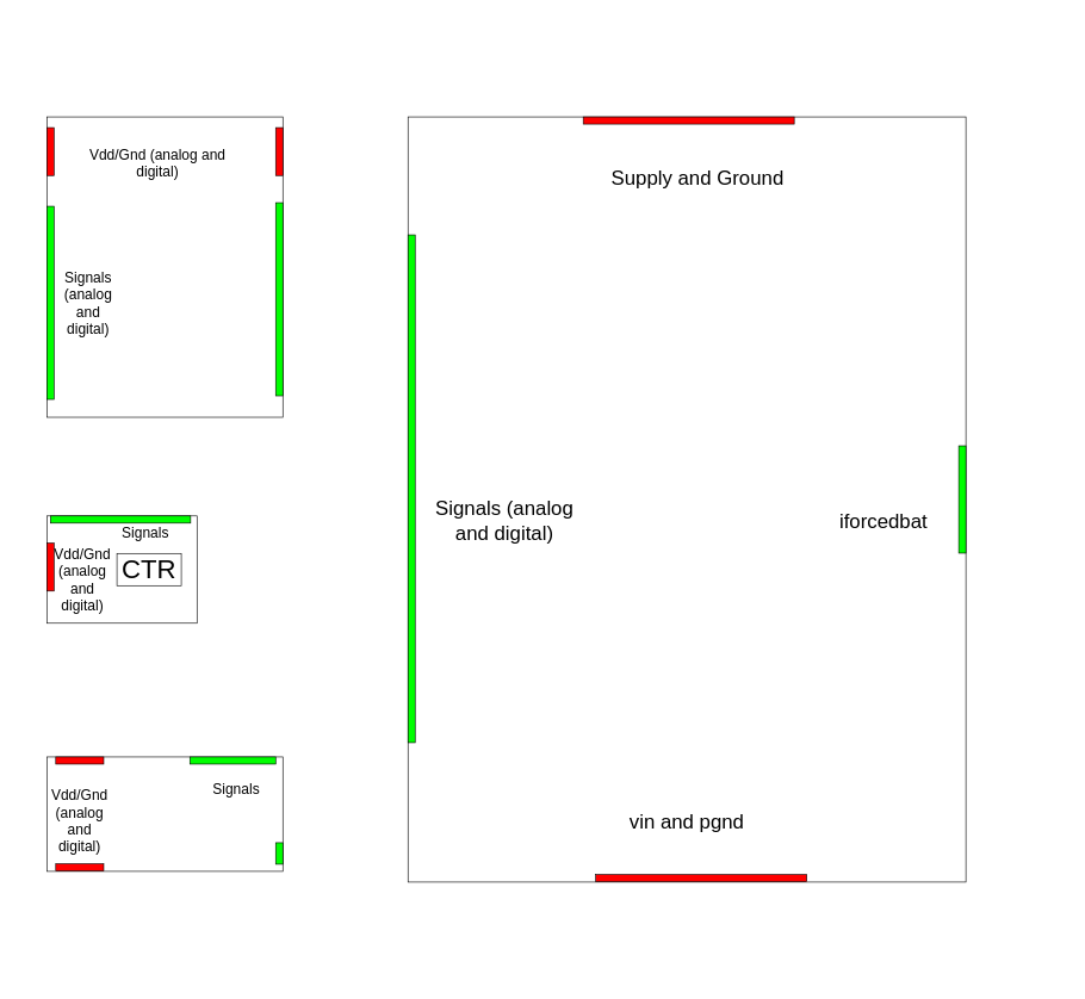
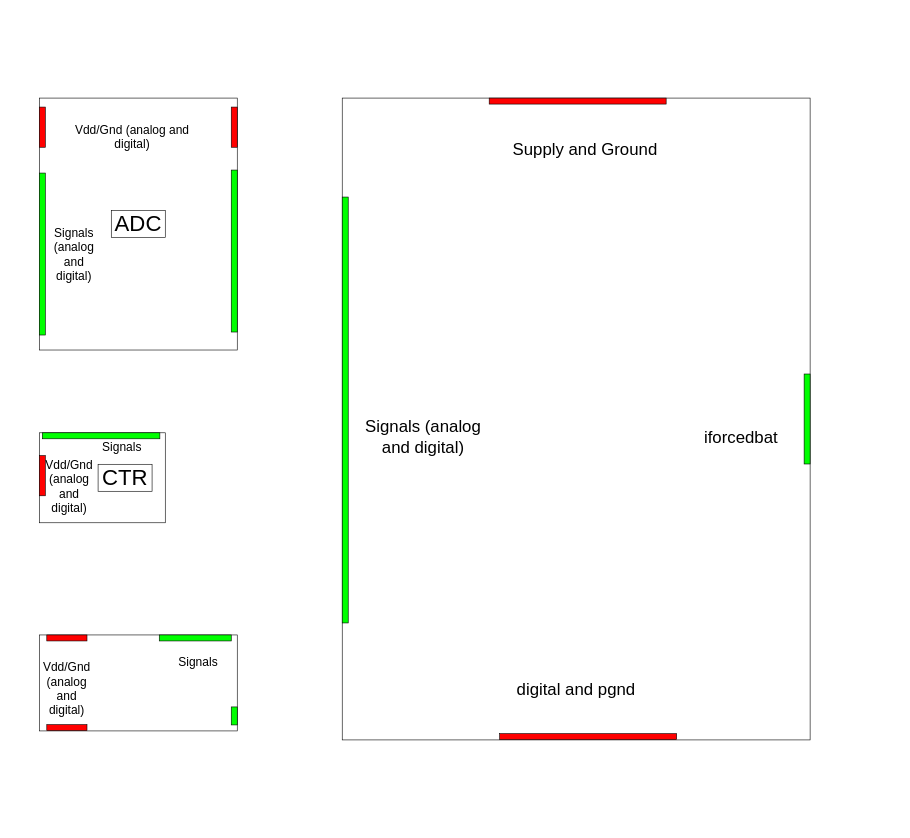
  <mxCell id="0" />
  <mxCell id="1" parent="0" />
  <mxCell id="2" value="" style="rounded=0;whiteSpace=wrap;html=1;rotation=90;" vertex="1" parent="1"><mxGeometry x="425" y="308" width="1070" height="780" as="geometry" /></mxCell>
  <mxCell id="3" value="Supply and Ground " style="text;html=1;align=center;verticalAlign=middle;whiteSpace=wrap;rounded=0;fontSize=28;" vertex="1" parent="1"><mxGeometry x="845" y="168" width="260" height="160" as="geometry" /></mxCell>
  <mxCell id="4" value="iforcedbat" style="text;html=1;align=center;verticalAlign=middle;whiteSpace=wrap;rounded=0;fontSize=28;" vertex="1" parent="1"><mxGeometry x="1125" width="220" height="160" as="geometry" y="648" /></mxCell>
  <mxCell id="5" value="Signals (analog and digital)" style="text;html=1;align=center;verticalAlign=middle;whiteSpace=wrap;rounded=0;fontSize=28;" vertex="1" parent="1"><mxGeometry x="595" width="220" height="160" as="geometry" y="648" /></mxCell>
- <mxCell id="6" value="vin and pgnd" style="text;html=1;align=center;verticalAlign=middle;whiteSpace=wrap;rounded=0;fontSize=28;" vertex="1" parent="1"><mxGeometry x="850" y="1068" width="220" height="160" as="geometry" /></mxCell>
+ <mxCell id="6" value="digital and pgnd" style="text;html=1;align=center;verticalAlign=middle;whiteSpace=wrap;rounded=0;fontSize=28;" vertex="1" parent="1"><mxGeometry x="850" y="1068" width="220" height="160" as="geometry" /></mxCell>
  <mxCell id="7" value="" style="rounded=0;whiteSpace=wrap;html=1;fillColor=#00FF00;" vertex="1" parent="1"><mxGeometry x="570" y="328" width="10" height="710" as="geometry" /></mxCell>
  <mxCell id="8" value="" style="rounded=0;whiteSpace=wrap;html=1;fillColor=#00FF00;" vertex="1" parent="1"><mxGeometry x="1340" y="623" width="10" height="150" as="geometry" /></mxCell>
  <mxCell id="9" value="" style="rounded=0;whiteSpace=wrap;html=1;fillColor=#FF0000;rotation=90;" vertex="1" parent="1"><mxGeometry x="957.5" y="20.5" width="10" height="295" as="geometry" /></mxCell>
  <mxCell id="10" value="" style="rounded=0;whiteSpace=wrap;html=1;fillColor=#FF0000;rotation=90;" vertex="1" parent="1"><mxGeometry x="975" y="1080" width="10" height="295" as="geometry" /></mxCell>
  <mxCell id="11" value="" style="rounded=0;whiteSpace=wrap;html=1;" vertex="1" parent="1"><mxGeometry x="65" y="1058" width="330" height="160" as="geometry" /></mxCell>
  <mxCell id="12" value="" style="rounded=0;whiteSpace=wrap;html=1;fillColor=#FF0000;rotation=90;" vertex="1" parent="1"><mxGeometry x="106" y="1029.5" width="10" height="67" as="geometry" /></mxCell>
  <mxCell id="13" value="" style="rounded=0;whiteSpace=wrap;html=1;fillColor=#FF0000;rotation=90;" vertex="1" parent="1"><mxGeometry x="106" y="1179" width="10" height="67" as="geometry" /></mxCell>
  <mxCell id="14" value="" style="rounded=0;whiteSpace=wrap;html=1;fillColor=#00FF00;rotation=90;" vertex="1" parent="1"><mxGeometry x="320" y="1003" width="10" height="120" as="geometry" /></mxCell>
  <mxCell id="15" value="" style="rounded=0;whiteSpace=wrap;html=1;fillColor=#00FF00;rotation=0;" vertex="1" parent="1"><mxGeometry x="385" y="1178" width="10" height="30" as="geometry" /></mxCell>
  <mxCell id="16" value="Vdd/Gnd (analog and digital)" style="text;html=1;align=center;verticalAlign=middle;whiteSpace=wrap;rounded=0;fontSize=20;" vertex="1" parent="1"><mxGeometry x="71" y="1098" width="80" height="97.5" as="geometry" /></mxCell>
  <mxCell id="17" value="Signals" style="text;html=1;align=center;verticalAlign=middle;whiteSpace=wrap;rounded=0;fontSize=20;" vertex="1" parent="1"><mxGeometry x="290" y="1068" width="80" height="67.5" as="geometry" /></mxCell>
  <mxCell id="18" value="" style="rounded=0;whiteSpace=wrap;html=1;" vertex="1" parent="1"><mxGeometry x="65" y="721" width="210" height="150" as="geometry" /></mxCell>
  <mxCell id="19" value="CTR" style="text;html=1;align=center;verticalAlign=middle;whiteSpace=wrap;rounded=0;fontSize=37;strokeColor=default;" vertex="1" parent="1"><mxGeometry x="163" y="773.5" width="90" height="45" as="geometry" /></mxCell>
  <mxCell id="20" value="" style="rounded=0;whiteSpace=wrap;html=1;fillColor=#00FF00;rotation=90;" vertex="1" parent="1"><mxGeometry x="163" y="628" width="10" height="196" as="geometry" /></mxCell>
  <mxCell id="21" value="" style="rounded=0;whiteSpace=wrap;html=1;fillColor=#FF0000;rotation=0;" vertex="1" parent="1"><mxGeometry x="65" y="759" width="10" height="67" as="geometry" /></mxCell>
  <mxCell id="22" value="Vdd/Gnd (analog and digital)" style="text;html=1;align=center;verticalAlign=middle;whiteSpace=wrap;rounded=0;fontSize=20;" vertex="1" parent="1"><mxGeometry x="75" y="748.5" width="80" height="122.5" as="geometry" /></mxCell>
  <mxCell id="23" value="Signals" style="text;html=1;align=center;verticalAlign=middle;whiteSpace=wrap;rounded=0;fontSize=20;" vertex="1" parent="1"><mxGeometry x="163" y="731.25" width="80" height="24.75" as="geometry" /></mxCell>
  <mxCell id="24" value="" style="rounded=0;whiteSpace=wrap;html=1;rotation=-90;" vertex="1" parent="1"><mxGeometry x="20" y="208" width="420" height="330" as="geometry" /></mxCell>
+ <mxCell id="25" value="ADC" style="text;html=1;align=center;verticalAlign=middle;whiteSpace=wrap;rounded=0;fontSize=37;strokeColor=default;" vertex="1" parent="1"><mxGeometry x="185" y="350.5" width="90" height="45" as="geometry" /></mxCell>
  <mxCell id="26" value="" style="rounded=0;whiteSpace=wrap;html=1;fillColor=#FF0000;rotation=0;" vertex="1" parent="1"><mxGeometry x="65" y="178" width="10" height="67" as="geometry" /></mxCell>
  <mxCell id="27" value="" style="rounded=0;whiteSpace=wrap;html=1;fillColor=#FF0000;rotation=0;" vertex="1" parent="1"><mxGeometry x="385" y="178" width="10" height="67" as="geometry" /></mxCell>
  <mxCell id="28" value="" style="rounded=0;whiteSpace=wrap;html=1;fillColor=#00FF00;" vertex="1" parent="1"><mxGeometry x="65" y="288" width="10" height="270" as="geometry" /></mxCell>
  <mxCell id="29" value="" style="rounded=0;whiteSpace=wrap;html=1;fillColor=#00FF00;" vertex="1" parent="1"><mxGeometry x="385" y="283" width="10" height="270" as="geometry" /></mxCell>
  <mxCell id="30" value="Vdd/Gnd (analog and digital)" style="text;html=1;align=center;verticalAlign=middle;whiteSpace=wrap;rounded=0;fontSize=20;" vertex="1" parent="1"><mxGeometry x="95" y="165.5" width="250" height="122.5" as="geometry" /></mxCell>
  <mxCell id="31" value="Signals (analog and digital)" style="text;html=1;align=center;verticalAlign=middle;whiteSpace=wrap;rounded=0;fontSize=20;" vertex="1" parent="1"><mxGeometry x="83" y="410.63" width="80" height="24.75" as="geometry" /></mxCell>
